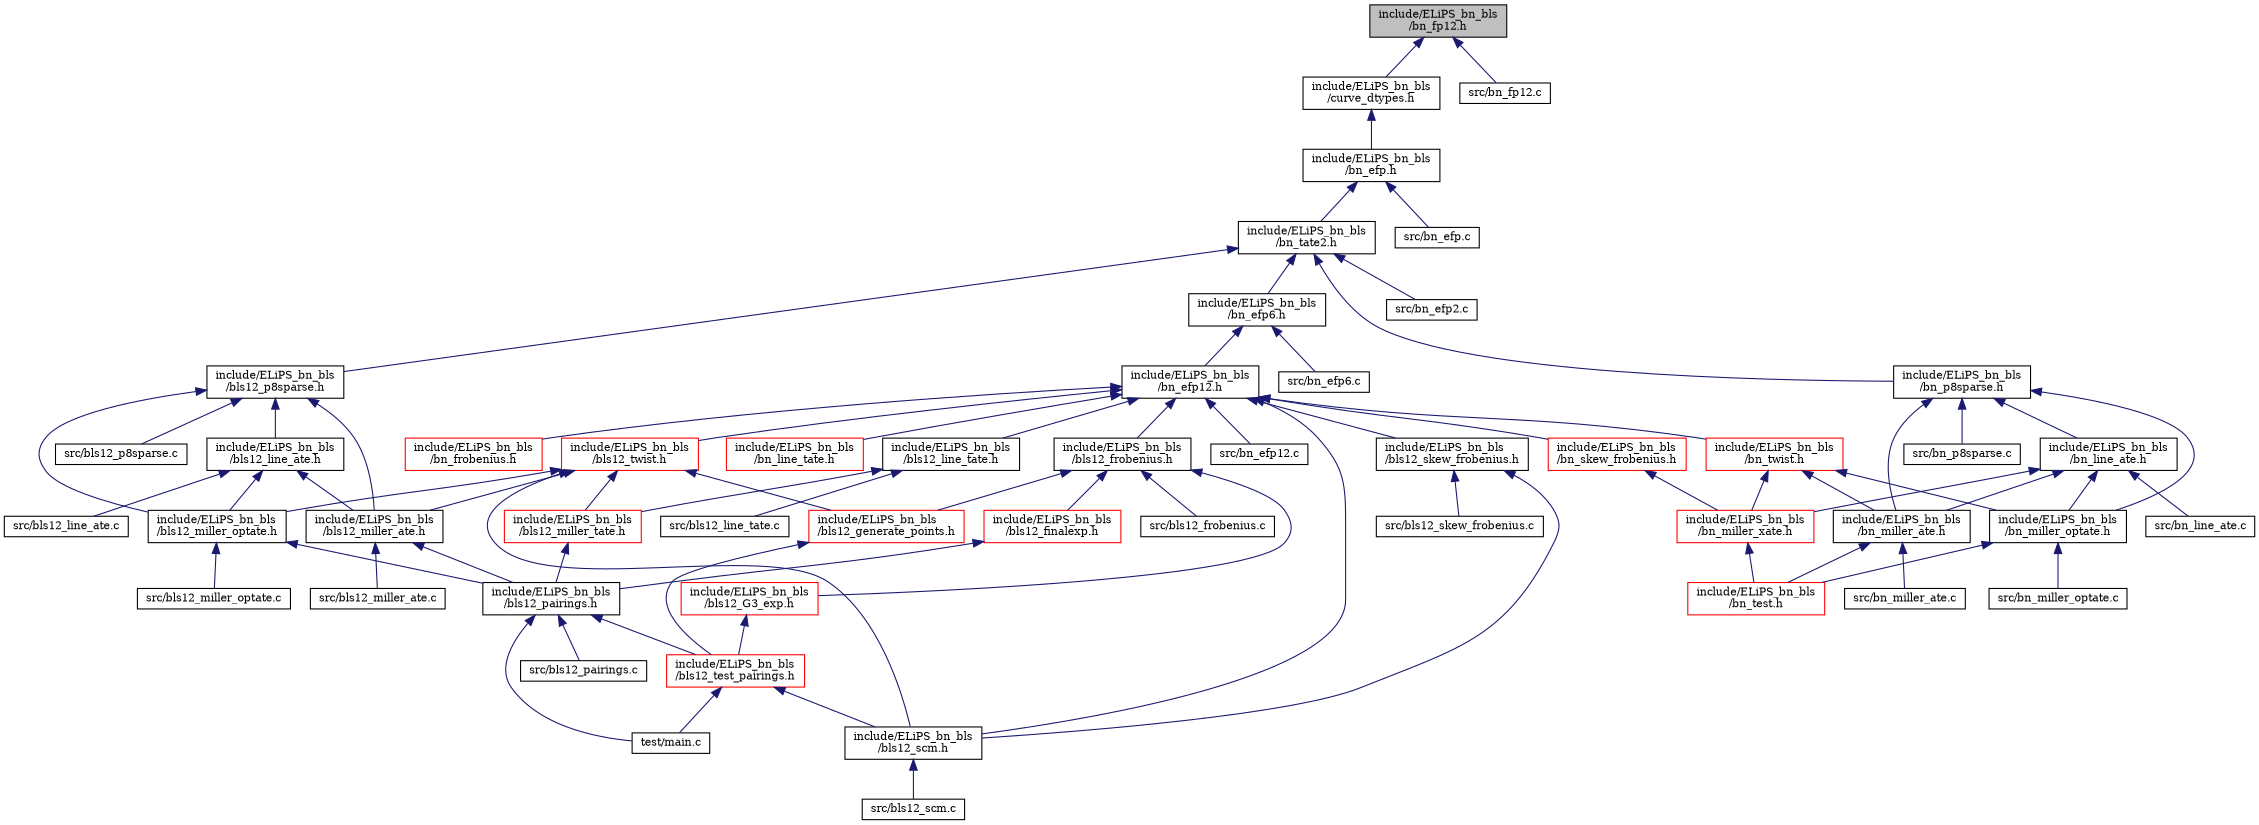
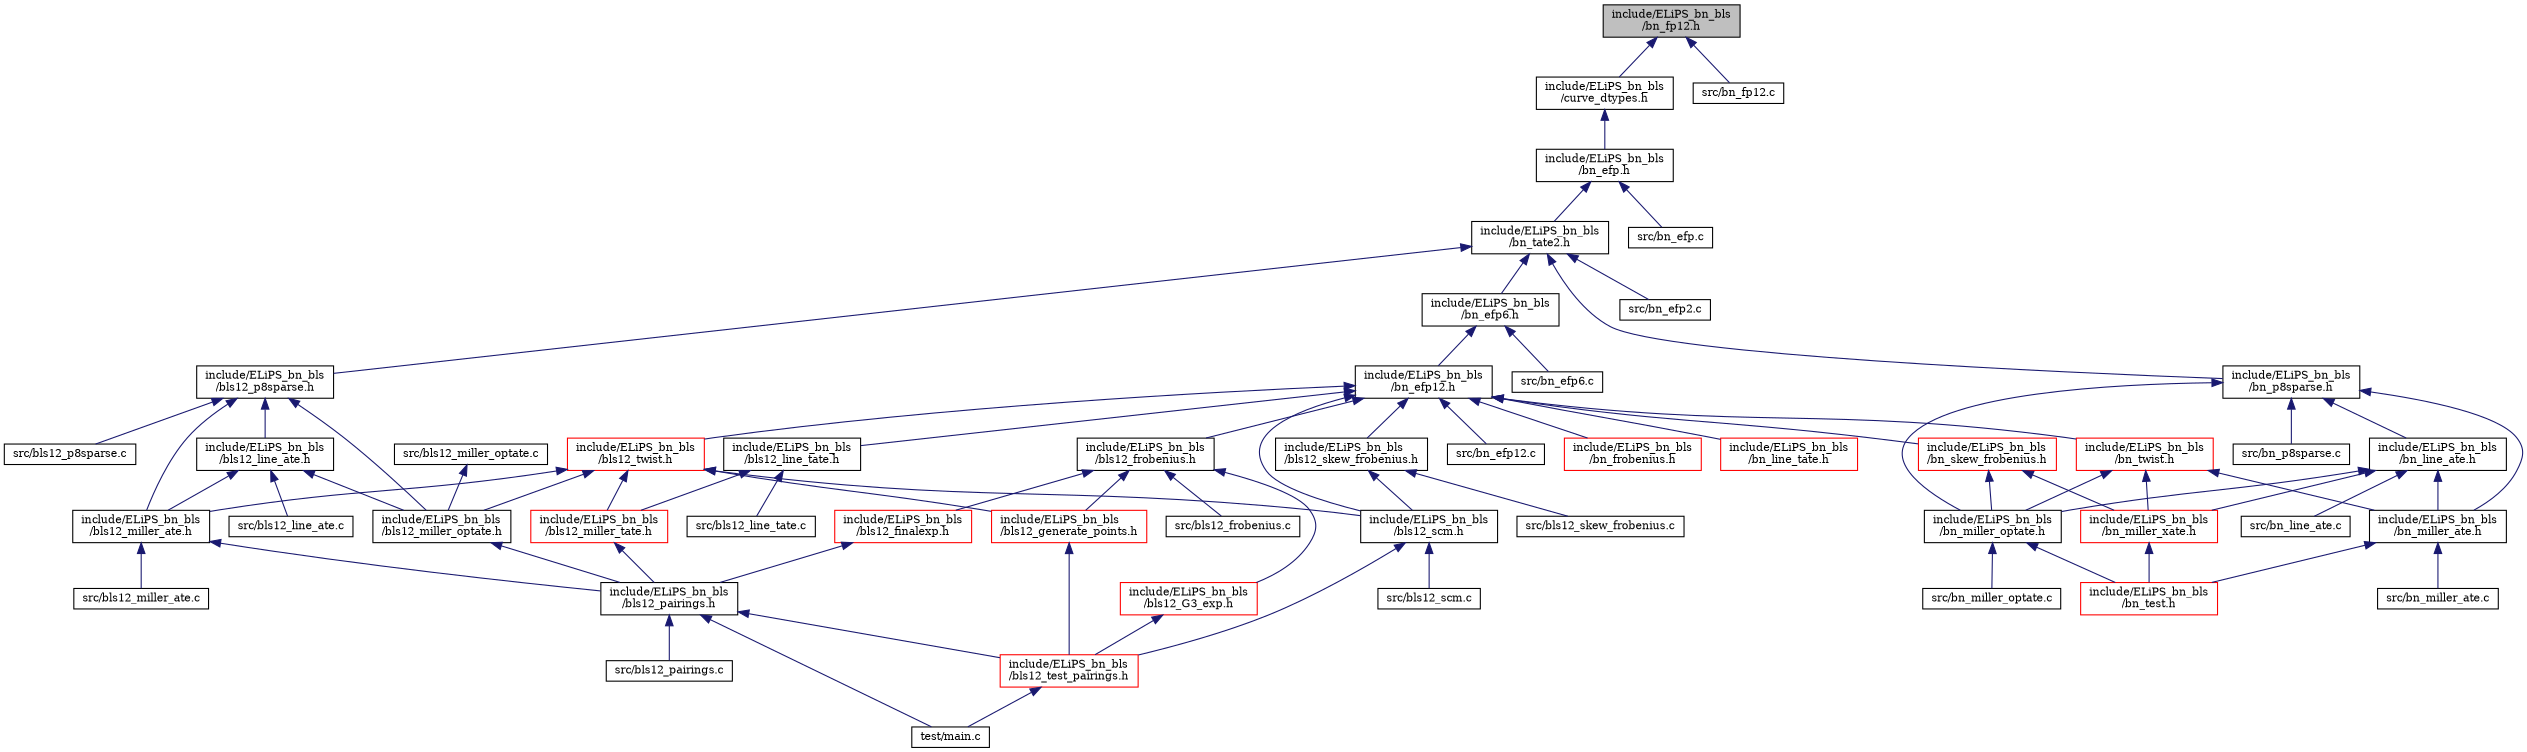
  digraph {
    fontname="DejaVu Serif"
    node [color=black fillcolor=white fontname="DejaVu Serif" fontsize=10 shape=record style=filled]
    edge [color=midnightblue dir=back fontname="DejaVu Serif" fontsize=10 labelfontname=Helvetica labelfontsize=10 style=solid]
    n1 [fillcolor=grey75 fontcolor=black height=0.2 label="include/ELiPS_bn_bls\l/bn_fp12.h" width=0.4]
    n2 [height=0.2 label="include/ELiPS_bn_bls\l/curve_dtypes.h" width=0.4]
    n3 [height=0.2 label="src/bn_fp12.c" width=0.4]
    n4 [height=0.2 label="include/ELiPS_bn_bls\l/bn_efp.h" width=0.4]
    n5 [height=0.2 label="include/ELiPS_bn_bls\l/bn_tate2.h" width=0.4]
    n6 [height=0.2 label="src/bn_efp.c" width=0.4]
    n7 [height=0.2 label="include/ELiPS_bn_bls\l/bls12_p8sparse.h" width=0.4]
    n8 [height=0.2 label="include/ELiPS_bn_bls\l/bn_efp6.h" width=0.4]
    n9 [height=0.2 label="include/ELiPS_bn_bls\l/bn_p8sparse.h" width=0.4]
    n10 [height=0.2 label="src/bn_efp2.c" width=0.4]
    n11 [height=0.2 label="include/ELiPS_bn_bls\l/bls12_line_ate.h" width=0.4]
    n12 [height=0.2 label="include/ELiPS_bn_bls\l/bls12_miller_ate.h" width=0.4]
    n13 [height=0.2 label="include/ELiPS_bn_bls\l/bls12_miller_optate.h" width=0.4]
    n14 [height=0.2 label="src/bls12_p8sparse.c" width=0.4]
    n15 [height=0.2 label="include/ELiPS_bn_bls\l/bn_efp12.h" width=0.4]
    n16 [height=0.2 label="src/bn_efp6.c" width=0.4]
    n17 [height=0.2 label="include/ELiPS_bn_bls\l/bn_miller_optate.h" width=0.4]
    n18 [height=0.2 label="include/ELiPS_bn_bls\l/bn_miller_ate.h" width=0.4]
    n19 [height=0.2 label="include/ELiPS_bn_bls\l/bn_line_ate.h" width=0.4]
    n20 [height=0.2 label="src/bn_p8sparse.c" width=0.4]
    n21 [height=0.2 label="src/bls12_line_ate.c" width=0.4]
    n22 [height=0.2 label="include/ELiPS_bn_bls\l/bls12_pairings.h" width=0.4]
    n23 [height=0.2 label="src/bls12_miller_ate.c" width=0.4]
    n24 [height=0.2 label="src/bls12_miller_optate.c" width=0.4]
    n25 [color=red height=0.2 label="include/ELiPS_bn_bls\l/bls12_test_pairings.h" width=0.4]
    n26 [height=0.2 label="test/main.c" width=0.4]
    n27 [height=0.2 label="src/bls12_pairings.c" width=0.4]
    n28 [height=0.2 label="include/ELiPS_bn_bls\l/bls12_frobenius.h" width=0.4]
    n29 [height=0.2 label="include/ELiPS_bn_bls\l/bls12_line_tate.h" width=0.4]
    n30 [height=0.2 label="include/ELiPS_bn_bls\l/bls12_scm.h" width=0.4]
    n31 [height=0.2 label="include/ELiPS_bn_bls\l/bls12_skew_frobenius.h" width=0.4]
    n32 [color=red height=0.2 label="include/ELiPS_bn_bls\l/bls12_twist.h" width=0.4]
    n33 [color=red height=0.2 label="include/ELiPS_bn_bls\l/bn_frobenius.h" width=0.4]
    n34 [color=red height=0.2 label="include/ELiPS_bn_bls\l/bn_line_tate.h" width=0.4]
    n35 [color=red height=0.2 label="include/ELiPS_bn_bls\l/bn_skew_frobenius.h" width=0.4]
    n36 [color=red height=0.2 label="include/ELiPS_bn_bls\l/bn_twist.h" width=0.4]
    n37 [height=0.2 label="src/bn_efp12.c" width=0.4]
    n38 [color=red height=0.2 label="include/ELiPS_bn_bls\l/bls12_finalexp.h" width=0.4]
    n39 [color=red height=0.2 label="include/ELiPS_bn_bls\l/bls12_G3_exp.h" width=0.4]
    n40 [color=red height=0.2 label="include/ELiPS_bn_bls\l/bls12_generate_points.h" width=0.4]
    n41 [height=0.2 label="src/bls12_frobenius.c" width=0.4]
    n42 [color=red height=0.2 label="include/ELiPS_bn_bls\l/bls12_miller_tate.h" width=0.4]
    n43 [height=0.2 label="src/bls12_line_tate.c" width=0.4]
    n44 [height=0.2 label="src/bls12_scm.c" width=0.4]
    n45 [height=0.2 label="src/bls12_skew_frobenius.c" width=0.4]
    n46 [color=red height=0.2 label="include/ELiPS_bn_bls\l/bn_miller_xate.h" width=0.4]
    n47 [color=red height=0.2 label="include/ELiPS_bn_bls\l/bn_test.h" width=0.4]
    n48 [height=0.2 label="src/bn_miller_optate.c" width=0.4]
    n49 [height=0.2 label="src/bn_miller_ate.c" width=0.4]
    n50 [height=0.2 label="src/bn_line_ate.c" width=0.4]
    n1 -> n2
    n1 -> n3
    n2 -> n4
    n4 -> n5
    n4 -> n6
    n5 -> n7
    n5 -> n8
    n5 -> n9
    n5 -> n10
    n7 -> n11
    n7 -> n12
    n7 -> n13
    n7 -> n14
    n8 -> n15
    n8 -> n16
    n9 -> n17
    n9 -> n18
    n9 -> n19
    n9 -> n20
    n11 -> n12
    n11 -> n13
    n11 -> n21
    n12 -> n22
    n12 -> n23
    n13 -> n22
-   n13 -> n24
+   n24 -> n13
    n15 -> n28
    n15 -> n29
    n15 -> n30
    n15 -> n31
    n15 -> n32
    n15 -> n33
    n15 -> n34
    n15 -> n35
    n15 -> n36
    n15 -> n37
    n17 -> n47
    n17 -> n48
    n18 -> n47
    n18 -> n49
    n19 -> n17
    n19 -> n18
    n19 -> n46
    n19 -> n50
    n22 -> n25
    n22 -> n26
    n22 -> n27
    n25 -> n26
    n28 -> n38
    n28 -> n39
    n28 -> n40
    n28 -> n41
    n29 -> n42
    n29 -> n43
-   n25 -> n30
+   n30 -> n25
    n30 -> n44
    n31 -> n30
    n31 -> n45
    n32 -> n12
    n32 -> n13
    n32 -> n30
    n32 -> n40
    n32 -> n42
+   n35 -> n17
    n35 -> n46
    n36 -> n17
    n36 -> n18
    n36 -> n46
    n38 -> n22
    n39 -> n25
    n40 -> n25
    n42 -> n22
    n46 -> n47
  }
